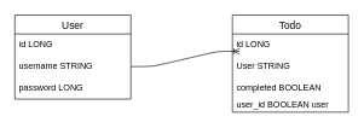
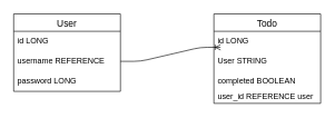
  <mxCell id="0" />
  <mxCell id="1" parent="0" />
  <mxCell id="2" value="Todo" style="swimlane;fontStyle=0;childLayout=stackLayout;horizontal=1;startSize=26;horizontalStack=0;resizeParent=1;resizeParentMax=0;resizeLast=0;collapsible=1;marginBottom=0;align=center;fontSize=14;" vertex="1" parent="1"><mxGeometry x="320" y="20" width="160" height="134" as="geometry" /></mxCell>
  <mxCell id="3" value="id LONG" style="text;strokeColor=none;fillColor=none;spacingLeft=4;spacingRight=4;overflow=hidden;rotatable=0;points=[[0,0.5],[1,0.5]];portConstraint=eastwest;fontSize=12;" vertex="1" parent="2"><mxGeometry y="26" width="160" height="30" as="geometry" /></mxCell>
  <mxCell id="4" value="User STRING" style="text;strokeColor=none;fillColor=none;spacingLeft=4;spacingRight=4;overflow=hidden;rotatable=0;points=[[0,0.5],[1,0.5]];portConstraint=eastwest;fontSize=12;" vertex="1" parent="2"><mxGeometry y="56" width="160" height="30" as="geometry" /></mxCell>
  <mxCell id="5" value="completed BOOLEAN" style="text;strokeColor=none;fillColor=none;spacingLeft=4;spacingRight=4;overflow=hidden;rotatable=0;points=[[0,0.5],[1,0.5]];portConstraint=eastwest;fontSize=12;" vertex="1" parent="2"><mxGeometry y="86" width="160" height="24" as="geometry" /></mxCell>
- <mxCell id="6" value="user_id BOOLEAN user" style="text;strokeColor=none;fillColor=none;spacingLeft=4;spacingRight=4;overflow=hidden;rotatable=0;points=[[0,0.5],[1,0.5]];portConstraint=eastwest;fontSize=12;" vertex="1" parent="2"><mxGeometry y="110" width="160" height="24" as="geometry" /></mxCell>
+ <mxCell id="6" value="user_id REFERENCE user" style="text;strokeColor=none;fillColor=none;spacingLeft=4;spacingRight=4;overflow=hidden;rotatable=0;points=[[0,0.5],[1,0.5]];portConstraint=eastwest;fontSize=12;" vertex="1" parent="2"><mxGeometry y="110" width="160" height="24" as="geometry" /></mxCell>
  <mxCell id="7" value="User" style="swimlane;fontStyle=0;childLayout=stackLayout;horizontal=1;startSize=26;horizontalStack=0;resizeParent=1;resizeParentMax=0;resizeLast=0;collapsible=1;marginBottom=0;align=center;fontSize=14;" vertex="1" parent="1"><mxGeometry x="20" y="20" width="160" height="116" as="geometry" /></mxCell>
  <mxCell id="8" value="id LONG" style="text;strokeColor=none;fillColor=none;spacingLeft=4;spacingRight=4;overflow=hidden;rotatable=0;points=[[0,0.5],[1,0.5]];portConstraint=eastwest;fontSize=12;" vertex="1" parent="7"><mxGeometry y="26" width="160" height="30" as="geometry" /></mxCell>
- <mxCell id="9" value="username STRING" style="text;strokeColor=none;fillColor=none;spacingLeft=4;spacingRight=4;overflow=hidden;rotatable=0;points=[[0,0.5],[1,0.5]];portConstraint=eastwest;fontSize=12;" vertex="1" parent="7"><mxGeometry y="56" width="160" height="30" as="geometry" /></mxCell>
+ <mxCell id="9" value="username REFERENCE" style="text;strokeColor=none;fillColor=none;spacingLeft=4;spacingRight=4;overflow=hidden;rotatable=0;points=[[0,0.5],[1,0.5]];portConstraint=eastwest;fontSize=12;" vertex="1" parent="7"><mxGeometry y="56" width="160" height="30" as="geometry" /></mxCell>
  <mxCell id="10" value="password LONG" style="text;strokeColor=none;fillColor=none;spacingLeft=4;spacingRight=4;overflow=hidden;rotatable=0;points=[[0,0.5],[1,0.5]];portConstraint=eastwest;fontSize=12;" vertex="1" parent="7"><mxGeometry y="86" width="160" height="30" as="geometry" /></mxCell>
  <mxCell id="11" value="" style="edgeStyle=entityRelationEdgeStyle;fontSize=12;html=1;endArrow=ERoneToMany;entryX=0.063;entryY=-0.2;entryDx=0;entryDy=0;entryPerimeter=0;" edge="1" parent="1" source="9" target="4"><mxGeometry width="100" height="100" relative="1" as="geometry"><mxPoint x="230" y="140" as="sourcePoint" /><mxPoint x="330" y="40" as="targetPoint" /></mxGeometry></mxCell>
